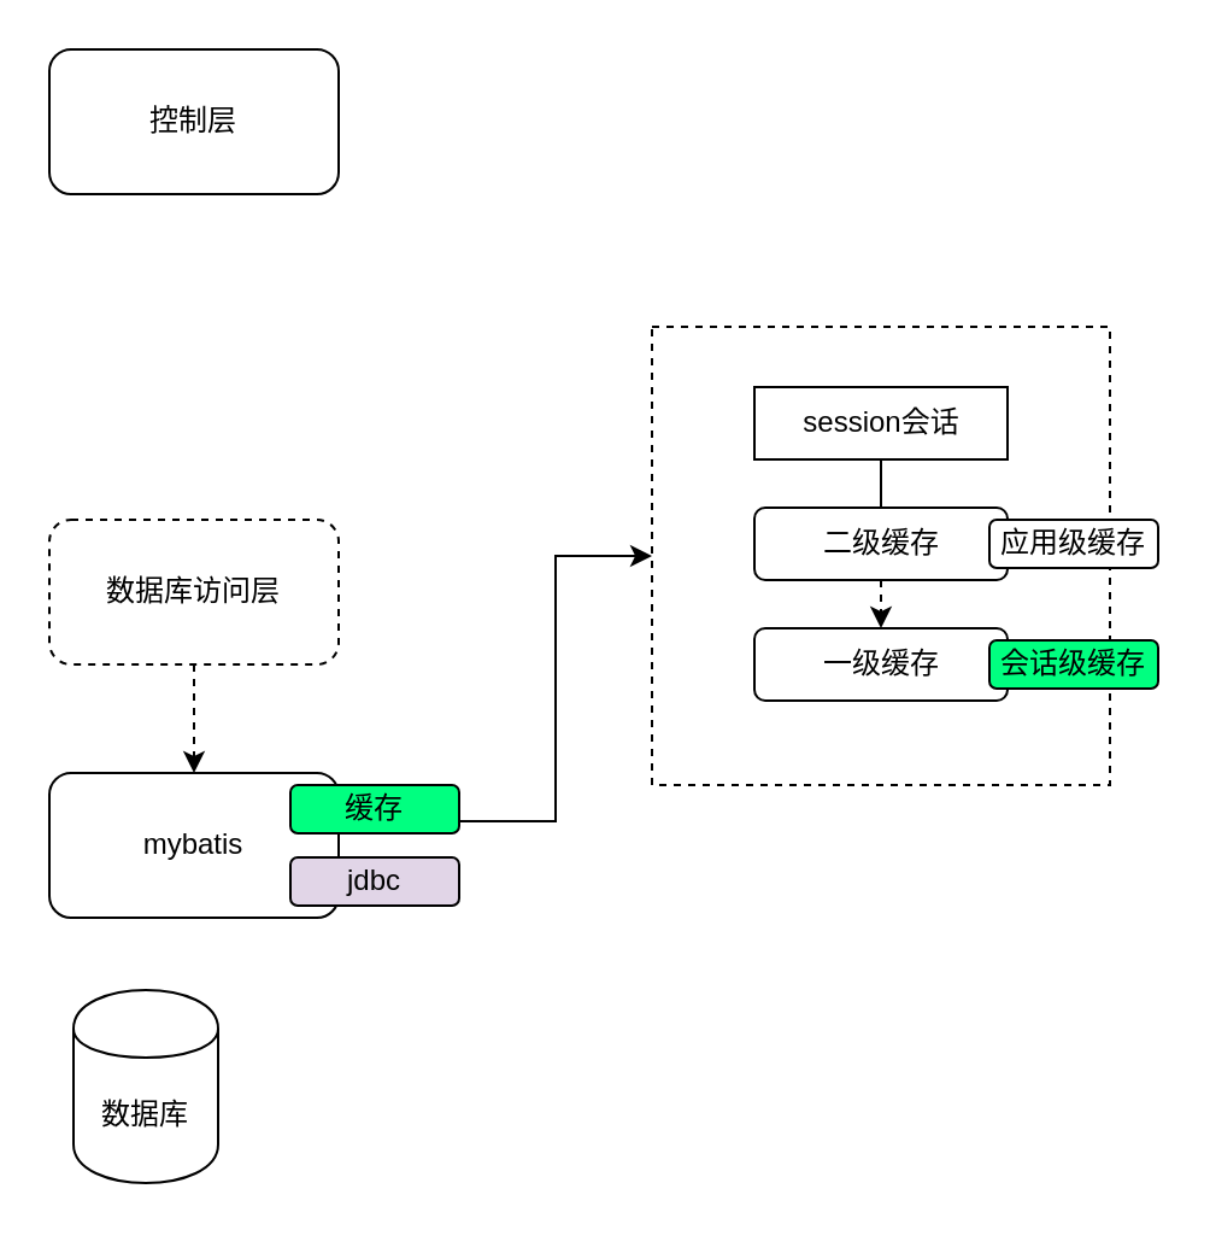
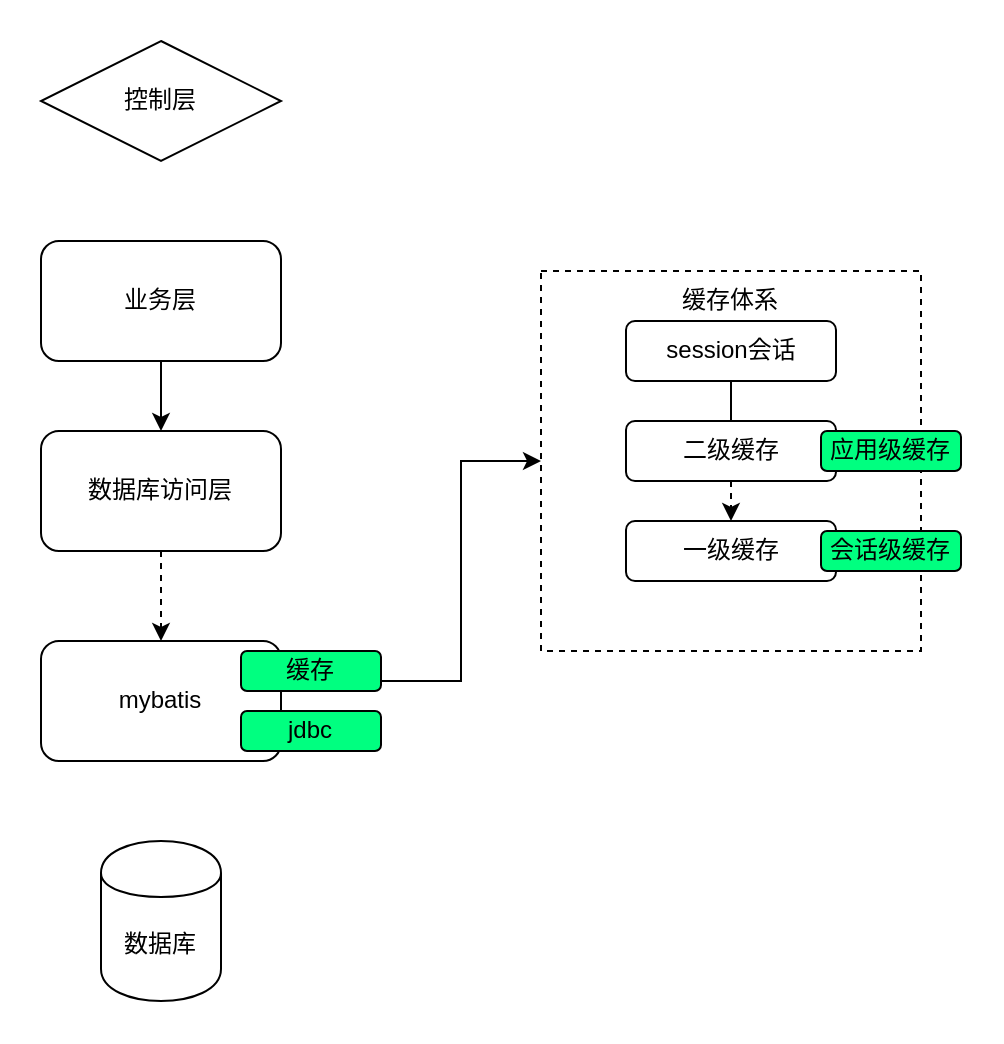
  <mxCell id="0" />
  <mxCell id="1" parent="0" />
- <mxCell id="2" value="控制层" style="rounded=1;whiteSpace=wrap;html=1;" vertex="1" parent="1"><mxGeometry x="20" y="20" width="120" height="60" as="geometry" /></mxCell>
+ <mxCell id="2" value="控制层" style="rhombus;whiteSpace=wrap;html=1;" vertex="1" parent="1"><mxGeometry x="20" y="20" width="120" height="60" as="geometry" /></mxCell>
+ <mxCell id="3" value="" style="edgeStyle=orthogonalEdgeStyle;rounded=0;orthogonalLoop=1;jettySize=auto;html=1;" edge="1" parent="1" source="4" target="6"><mxGeometry relative="1" as="geometry" /></mxCell>
+ <mxCell id="4" value="业务层" style="whiteSpace=wrap;html=1;rounded=1;" vertex="1" parent="1"><mxGeometry x="20" y="120" width="120" height="60" as="geometry" /></mxCell>
  <mxCell id="5" value="" style="edgeStyle=orthogonalEdgeStyle;rounded=0;orthogonalLoop=1;jettySize=auto;html=1;dashed=1;" edge="1" parent="1" source="6" target="7"><mxGeometry relative="1" as="geometry" /></mxCell>
- <mxCell id="6" value="数据库访问层" style="whiteSpace=wrap;html=1;rounded=1;dashed=1;" vertex="1" parent="1"><mxGeometry x="20" y="215" width="120" height="60" as="geometry" /></mxCell>
+ <mxCell id="6" value="数据库访问层" style="whiteSpace=wrap;html=1;rounded=1;" vertex="1" parent="1"><mxGeometry x="20" y="215" width="120" height="60" as="geometry" /></mxCell>
  <mxCell id="7" value="mybatis" style="whiteSpace=wrap;html=1;rounded=1;" vertex="1" parent="1"><mxGeometry x="20" y="320" width="120" height="60" as="geometry" /></mxCell>
- <mxCell id="8" value="数据库" style="shape=cylinder;whiteSpace=wrap;html=1;boundedLbl=1;backgroundOutline=1;rounded=1;" vertex="1" parent="1"><mxGeometry x="30" y="410" width="60" height="80" as="geometry" /></mxCell>
+ <mxCell id="8" value="数据库" style="shape=cylinder;whiteSpace=wrap;html=1;boundedLbl=1;backgroundOutline=1;rounded=1;" vertex="1" parent="1"><mxGeometry x="50" y="420" width="60" height="80" as="geometry" /></mxCell>
  <mxCell id="9" style="edgeStyle=orthogonalEdgeStyle;rounded=0;orthogonalLoop=1;jettySize=auto;html=1;exitX=1;exitY=0.75;exitDx=0;exitDy=0;entryX=0;entryY=0.5;entryDx=0;entryDy=0;" edge="1" parent="1" source="10" target="12"><mxGeometry relative="1" as="geometry" /></mxCell>
  <mxCell id="10" value="缓存" style="rounded=1;whiteSpace=wrap;html=1;fillColor=#00FF80;" vertex="1" parent="1"><mxGeometry x="120" y="325" width="70" height="20" as="geometry" /></mxCell>
- <mxCell id="11" value="jdbc" style="rounded=1;whiteSpace=wrap;html=1;fillColor=#e1d5e7;" vertex="1" parent="1"><mxGeometry x="120" y="355" width="70" height="20" as="geometry" /></mxCell>
+ <mxCell id="11" value="jdbc" style="rounded=1;whiteSpace=wrap;html=1;fillColor=#00FF80;" vertex="1" parent="1"><mxGeometry x="120" y="355" width="70" height="20" as="geometry" /></mxCell>
  <mxCell id="12" value="&lt;div style=&quot;text-align: justify&quot;&gt;&lt;br&gt;&lt;/div&gt;" style="whiteSpace=wrap;html=1;aspect=fixed;fillColor=#FFFFFF;dashed=1;" vertex="1" parent="1"><mxGeometry x="270" y="135" width="190" height="190" as="geometry" /></mxCell>
  <mxCell id="13" style="edgeStyle=orthogonalEdgeStyle;rounded=0;orthogonalLoop=1;jettySize=auto;html=1;exitX=0.5;exitY=1;exitDx=0;exitDy=0;entryX=0.5;entryY=0;entryDx=0;entryDy=0;endArrow=none;" edge="1" parent="1" source="14" target="16"><mxGeometry relative="1" as="geometry" /></mxCell>
- <mxCell id="14" value="session会话" style="whiteSpace=wrap;html=1;fillColor=#FFFFFF;rounded=0;" vertex="1" parent="1"><mxGeometry x="312.5" y="160" width="105" height="30" as="geometry" /></mxCell>
+ <mxCell id="14" value="session会话" style="rounded=1;whiteSpace=wrap;html=1;fillColor=#FFFFFF;" vertex="1" parent="1"><mxGeometry x="312.5" y="160" width="105" height="30" as="geometry" /></mxCell>
  <mxCell id="15" style="edgeStyle=orthogonalEdgeStyle;rounded=0;orthogonalLoop=1;jettySize=auto;html=1;exitX=0.5;exitY=1;exitDx=0;exitDy=0;entryX=0.5;entryY=0;entryDx=0;entryDy=0;dashed=1;" edge="1" parent="1" source="16" target="17"><mxGeometry relative="1" as="geometry" /></mxCell>
  <mxCell id="16" value="二级缓存" style="rounded=1;whiteSpace=wrap;html=1;fillColor=#FFFFFF;" vertex="1" parent="1"><mxGeometry x="312.5" y="210" width="105" height="30" as="geometry" /></mxCell>
  <mxCell id="17" value="一级缓存" style="rounded=1;whiteSpace=wrap;html=1;fillColor=#FFFFFF;" vertex="1" parent="1"><mxGeometry x="312.5" y="260" width="105" height="30" as="geometry" /></mxCell>
- <mxCell id="18" value="应用级缓存" style="rounded=1;whiteSpace=wrap;html=1;fillColor=#ffffff;" vertex="1" parent="1"><mxGeometry x="410" y="215" width="70" height="20" as="geometry" /></mxCell>
+ <mxCell id="18" value="应用级缓存" style="rounded=1;whiteSpace=wrap;html=1;fillColor=#00FF80;" vertex="1" parent="1"><mxGeometry x="410" y="215" width="70" height="20" as="geometry" /></mxCell>
  <mxCell id="19" value="会话级缓存" style="rounded=1;whiteSpace=wrap;html=1;fillColor=#00FF80;" vertex="1" parent="1"><mxGeometry x="410" y="265" width="70" height="20" as="geometry" /></mxCell>
+ <mxCell id="20" value="缓存体系" style="text;html=1;strokeColor=none;fillColor=none;align=center;verticalAlign=middle;whiteSpace=wrap;rounded=0;" vertex="1" parent="1"><mxGeometry x="335" y="140" width="60" height="20" as="geometry" /></mxCell>
